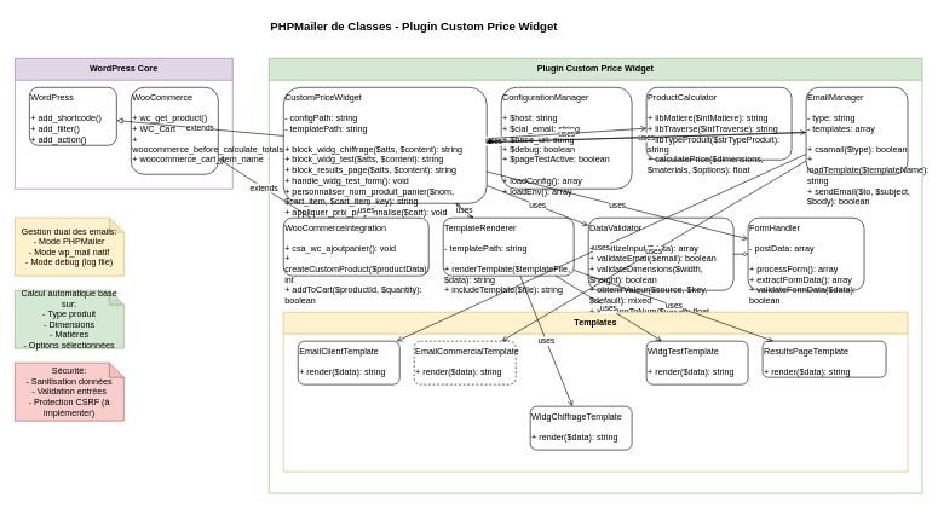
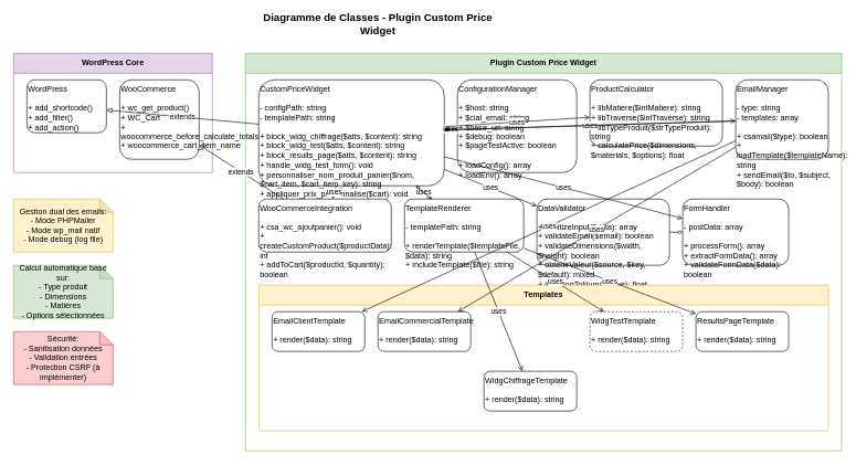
  <mxCell id="0" />
  <mxCell id="1" parent="0" />
- <mxCell id="2" value="PHPMailer de Classes - Plugin Custom Price Widget" style="text;html=1;strokeColor=none;fillColor=none;align=center;verticalAlign=middle;whiteSpace=wrap;rounded=0;fontSize=16;fontStyle=1;" vertex="1" parent="1"><mxGeometry x="370" y="20" width="400" height="30" as="geometry" /></mxCell>
+ <mxCell id="2" value="Diagramme de Classes - Plugin Custom Price Widget" style="text;html=1;strokeColor=none;fillColor=none;align=center;verticalAlign=middle;whiteSpace=wrap;rounded=0;fontSize=16;fontStyle=1;" vertex="1" parent="1"><mxGeometry x="370" y="20" width="400" height="30" as="geometry" /></mxCell>
  <mxCell id="3" value="WordPress Core" style="swimlane;whiteSpace=wrap;html=1;fontSize=12;fontStyle=1;startSize=30;fillColor=#e1d5e7;strokeColor=#9673a6;" vertex="1" parent="1"><mxGeometry x="20" y="80" width="300" height="180" as="geometry" /></mxCell>
  <mxCell id="4" value="WordPress&#10;&#10;+ add_shortcode()&#10;+ add_filter()&#10;+ add_action()" style="rounded=1;whiteSpace=wrap;html=1;align=left;verticalAlign=top;" vertex="1" parent="3"><mxGeometry x="20" y="40" width="120" height="80" as="geometry" /></mxCell>
  <mxCell id="5" value="WooCommerce&#10;&#10;+ wc_get_product()&#10;+ WC_Cart&#10;+ woocommerce_before_calculate_totals&#10;+ woocommerce_cart_item_name" style="rounded=1;whiteSpace=wrap;html=1;align=left;verticalAlign=top;" vertex="1" parent="3"><mxGeometry x="160" y="40" width="120" height="120" as="geometry" /></mxCell>
  <mxCell id="6" value="Plugin Custom Price Widget" style="swimlane;whiteSpace=wrap;html=1;fontSize=12;fontStyle=1;startSize=30;fillColor=#d5e8d4;strokeColor=#82b366;" vertex="1" parent="1"><mxGeometry x="370" y="80" width="900" height="600" as="geometry" /></mxCell>
  <mxCell id="7" value="CustomPriceWidget&#10;&#10;- configPath: string&#10;- templatePath: string&#10;&#10;+ block_widg_chiffrage($atts, $content): string&#10;+ block_widg_test($atts, $content): string&#10;+ block_results_page($atts, $content): string&#10;+ handle_widg_test_form(): void&#10;+ personnaliser_nom_produit_panier($nom, $cart_item, $cart_item_key): string&#10;+ appliquer_prix_personnalise($cart): void" style="rounded=1;whiteSpace=wrap;html=1;align=left;verticalAlign=top;" vertex="1" parent="6"><mxGeometry x="20" y="40" width="280" height="160" as="geometry" /></mxCell>
  <mxCell id="8" value="ConfigurationManager&#10;&#10;+ $host: string&#10;+ $cial_email: string&#10;+ $base_url: string&#10;+ $debug: boolean&#10;+ $pageTestActive: boolean&#10;&#10;+ loadConfig(): array&#10;+ loadEnv(): array" style="rounded=1;whiteSpace=wrap;html=1;align=left;verticalAlign=top;" vertex="1" parent="6"><mxGeometry x="320" y="40" width="180" height="140" as="geometry" /></mxCell>
  <mxCell id="9" value="ProductCalculator&#10;&#10;+ libMatiere($intMatiere): string&#10;+ libTraverse($intTraverse): string&#10;+ libTypeProduit($strTypeProduit): string&#10;+ calculatePrice($dimensions, $materials, $options): float" style="rounded=1;whiteSpace=wrap;html=1;align=left;verticalAlign=top;" vertex="1" parent="6"><mxGeometry x="520" y="40" width="200" height="100" as="geometry" /></mxCell>
  <mxCell id="10" value="EmailManager&#10;&#10;- type: string&#10;- templates: array&#10;&#10;+ csamail($type): boolean&#10;+ loadTemplate($templateName): string&#10;+ sendEmail($to, $subject, $body): boolean" style="rounded=1;whiteSpace=wrap;html=1;align=left;verticalAlign=top;" vertex="1" parent="6"><mxGeometry x="740" y="40" width="140" height="120" as="geometry" /></mxCell>
  <mxCell id="11" value="WooCommerceIntegration&#10;&#10;+ csa_wc_ajoutpanier(): void&#10;+ createCustomProduct($productData): int&#10;+ addToCart($productId, $quantity): boolean" style="rounded=1;whiteSpace=wrap;html=1;align=left;verticalAlign=top;" vertex="1" parent="6"><mxGeometry x="20" y="220" width="200" height="80" as="geometry" /></mxCell>
  <mxCell id="12" value="TemplateRenderer&#10;&#10;- templatePath: string&#10;&#10;+ renderTemplate($templateFile, $data): string&#10;+ includeTemplate($file): string" style="rounded=1;whiteSpace=wrap;html=1;align=left;verticalAlign=top;" vertex="1" parent="6"><mxGeometry x="240" y="220" width="180" height="80" as="geometry" /></mxCell>
  <mxCell id="13" value="DataValidator&#10;&#10;+ sanitizeInput($data): array&#10;+ validateEmail($email): boolean&#10;+ validateDimensions($width, $height): boolean&#10;+ obtenirValeur($source, $key, $default): mixed&#10;+ jotStringToNum($value): float" style="rounded=1;whiteSpace=wrap;html=1;align=left;verticalAlign=top;" vertex="1" parent="6"><mxGeometry x="440" y="220" width="200" height="100" as="geometry" /></mxCell>
  <mxCell id="14" value="FormHandler&#10;&#10;- postData: array&#10;&#10;+ processForm(): array&#10;+ extractFormData(): array&#10;+ validateFormData($data): boolean" style="rounded=1;whiteSpace=wrap;html=1;align=left;verticalAlign=top;" vertex="1" parent="6"><mxGeometry x="660" y="220" width="160" height="100" as="geometry" /></mxCell>
  <mxCell id="15" value="Templates" style="swimlane;whiteSpace=wrap;html=1;fontSize=12;fontStyle=1;startSize=30;fillColor=#fff2cc;strokeColor=#d6b656;" vertex="1" parent="6"><mxGeometry x="20" y="350" width="860" height="220" as="geometry" /></mxCell>
  <mxCell id="16" value="EmailClientTemplate&#10;&#10;+ render($data): string" style="rounded=1;whiteSpace=wrap;html=1;align=left;verticalAlign=top;" vertex="1" parent="15"><mxGeometry x="20" y="40" width="140" height="60" as="geometry" /></mxCell>
- <mxCell id="17" value="EmailCommercialTemplate&#10;&#10;+ render($data): string" style="rounded=1;whiteSpace=wrap;html=1;align=left;verticalAlign=top;dashed=1;" vertex="1" parent="15"><mxGeometry x="180" y="40" width="140" height="60" as="geometry" /></mxCell>
+ <mxCell id="17" value="EmailCommercialTemplate&#10;&#10;+ render($data): string" style="rounded=1;whiteSpace=wrap;html=1;align=left;verticalAlign=top;" vertex="1" parent="15"><mxGeometry x="180" y="40" width="140" height="60" as="geometry" /></mxCell>
  <mxCell id="18" value="WidgChiffrageTemplate&#10;&#10;+ render($data): string" style="rounded=1;whiteSpace=wrap;html=1;align=left;verticalAlign=top;" vertex="1" parent="15"><mxGeometry x="340" y="130" width="140" height="60" as="geometry" /></mxCell>
- <mxCell id="19" value="WidgTestTemplate&#10;&#10;+ render($data): string" style="rounded=1;whiteSpace=wrap;html=1;align=left;verticalAlign=top;" vertex="1" parent="15"><mxGeometry x="500" y="40" width="140" height="60" as="geometry" /></mxCell>
- <mxCell id="20" value="ResultsPageTemplate&#10;&#10;+ render($data): string" style="rounded=1;whiteSpace=wrap;html=1;align=left;verticalAlign=top;" vertex="1" parent="15"><mxGeometry x="660" y="40" width="170" height="50" as="geometry" /></mxCell>
+ <mxCell id="19" value="WidgTestTemplate&#10;&#10;+ render($data): string" style="rounded=1;whiteSpace=wrap;html=1;align=left;verticalAlign=top;dashed=1;" vertex="1" parent="15"><mxGeometry x="500" y="40" width="140" height="60" as="geometry" /></mxCell>
+ <mxCell id="20" value="ResultsPageTemplate&#10;&#10;+ render($data): string" style="rounded=1;whiteSpace=wrap;html=1;align=left;verticalAlign=top;" vertex="1" parent="15"><mxGeometry x="660" y="40" width="140" height="60" as="geometry" /></mxCell>
  <mxCell id="21" value="uses" style="endArrow=open;endFill=1;html=1;rounded=0;" edge="1" parent="1" source="7" target="8"><mxGeometry width="160" relative="1" as="geometry"><mxPoint x="670" y="200" as="sourcePoint" /><mxPoint x="690" y="200" as="targetPoint" /></mxGeometry></mxCell>
  <mxCell id="22" value="uses" style="endArrow=open;endFill=1;html=1;rounded=0;" edge="1" parent="1" source="7" target="9"><mxGeometry width="160" relative="1" as="geometry"><mxPoint x="670" y="160" as="sourcePoint" /><mxPoint x="890" y="160" as="targetPoint" /></mxGeometry></mxCell>
  <mxCell id="23" value="uses" style="endArrow=open;endFill=1;html=1;rounded=0;" edge="1" parent="1" source="7" target="10"><mxGeometry width="160" relative="1" as="geometry"><mxPoint x="670" y="140" as="sourcePoint" /><mxPoint x="1110" y="140" as="targetPoint" /></mxGeometry></mxCell>
  <mxCell id="24" value="uses" style="endArrow=open;endFill=1;html=1;rounded=0;" edge="1" parent="1" source="7" target="11"><mxGeometry width="160" relative="1" as="geometry"><mxPoint x="530" y="240" as="sourcePoint" /><mxPoint x="490" y="300" as="targetPoint" /></mxGeometry></mxCell>
  <mxCell id="25" value="uses" style="endArrow=open;endFill=1;html=1;rounded=0;" edge="1" parent="1" source="7" target="12"><mxGeometry width="160" relative="1" as="geometry"><mxPoint x="530" y="240" as="sourcePoint" /><mxPoint x="700" y="300" as="targetPoint" /></mxGeometry></mxCell>
  <mxCell id="26" value="uses" style="endArrow=open;endFill=1;html=1;rounded=0;" edge="1" parent="1" source="7" target="13"><mxGeometry width="160" relative="1" as="geometry"><mxPoint x="670" y="240" as="sourcePoint" /><mxPoint x="810" y="320" as="targetPoint" /></mxGeometry></mxCell>
  <mxCell id="27" value="uses" style="endArrow=open;endFill=1;html=1;rounded=0;" edge="1" parent="1" source="7" target="14"><mxGeometry width="160" relative="1" as="geometry"><mxPoint x="670" y="240" as="sourcePoint" /><mxPoint x="1030" y="320" as="targetPoint" /></mxGeometry></mxCell>
  <mxCell id="28" value="uses" style="endArrow=open;endFill=1;html=1;rounded=0;" edge="1" parent="1" source="10" target="16"><mxGeometry width="160" relative="1" as="geometry"><mxPoint x="1110" y="200" as="sourcePoint" /><mxPoint x="460" y="470" as="targetPoint" /></mxGeometry></mxCell>
  <mxCell id="29" value="uses" style="endArrow=open;endFill=1;html=1;rounded=0;" edge="1" parent="1" source="10" target="17"><mxGeometry width="160" relative="1" as="geometry"><mxPoint x="1110" y="200" as="sourcePoint" /><mxPoint x="620" y="470" as="targetPoint" /></mxGeometry></mxCell>
  <mxCell id="30" value="uses" style="endArrow=open;endFill=1;html=1;rounded=0;" edge="1" parent="1" source="12" target="18"><mxGeometry width="160" relative="1" as="geometry"><mxPoint x="700" y="340" as="sourcePoint" /><mxPoint x="780" y="470" as="targetPoint" /></mxGeometry></mxCell>
  <mxCell id="31" value="uses" style="endArrow=open;endFill=1;html=1;rounded=0;" edge="1" parent="1" source="12" target="19"><mxGeometry width="160" relative="1" as="geometry"><mxPoint x="700" y="340" as="sourcePoint" /><mxPoint x="940" y="470" as="targetPoint" /></mxGeometry></mxCell>
  <mxCell id="32" value="uses" style="endArrow=open;endFill=1;html=1;rounded=0;" edge="1" parent="1" source="12" target="20"><mxGeometry width="160" relative="1" as="geometry"><mxPoint x="700" y="340" as="sourcePoint" /><mxPoint x="1100" y="470" as="targetPoint" /></mxGeometry></mxCell>
  <mxCell id="33" value="extends" style="endArrow=block;endFill=0;html=1;rounded=0;" edge="1" parent="1" source="11" target="5"><mxGeometry width="160" relative="1" as="geometry"><mxPoint x="390" y="340" as="sourcePoint" /><mxPoint x="240" y="180" as="targetPoint" /></mxGeometry></mxCell>
  <mxCell id="34" value="extends" style="endArrow=block;endFill=0;html=1;rounded=0;" edge="1" parent="1" source="7" target="4"><mxGeometry width="160" relative="1" as="geometry"><mxPoint x="390" y="160" as="sourcePoint" /><mxPoint x="140" y="160" as="targetPoint" /></mxGeometry></mxCell>
  <mxCell id="35" value="" style="endArrow=diamondThin;endFill=1;html=1;rounded=0;" edge="1" parent="1" source="8" target="7"><mxGeometry width="160" relative="1" as="geometry"><mxPoint x="690" y="140" as="sourcePoint" /><mxPoint x="670" y="140" as="targetPoint" /></mxGeometry></mxCell>
  <mxCell id="36" value="" style="endArrow=diamondThin;endFill=1;html=1;rounded=0;" edge="1" parent="1" source="10" target="7"><mxGeometry width="160" relative="1" as="geometry"><mxPoint x="1110" y="120" as="sourcePoint" /><mxPoint x="670" y="120" as="targetPoint" /></mxGeometry></mxCell>
  <mxCell id="37" value="" style="endArrow=diamondThin;endFill=0;html=1;rounded=0;" edge="1" parent="1" source="12" target="7"><mxGeometry width="160" relative="1" as="geometry"><mxPoint x="610" y="300" as="sourcePoint" /><mxPoint x="530" y="240" as="targetPoint" /></mxGeometry></mxCell>
  <mxCell id="38" value="" style="endArrow=diamondThin;endFill=0;html=1;rounded=0;" edge="1" parent="1" source="13" target="14"><mxGeometry width="160" relative="1" as="geometry"><mxPoint x="810" y="320" as="sourcePoint" /><mxPoint x="1030" y="320" as="targetPoint" /></mxGeometry></mxCell>
  <mxCell id="39" value="Gestion dual des emails:&#10;- Mode PHPMailer&#10;- Mode wp_mail natif&#10;- Mode debug (log file)" style="shape=note;whiteSpace=wrap;html=1;backgroundTip=1;darkOpacity=0.05;size=20;fillColor=#fff2cc;strokeColor=#d6b656;" vertex="1" parent="1"><mxGeometry x="20" y="300" width="150" height="80" as="geometry" /></mxCell>
  <mxCell id="40" value="Calcul automatique basé sur:&#10;- Type produit&#10;- Dimensions&#10;- Matières&#10;- Options sélectionnées" style="shape=note;whiteSpace=wrap;html=1;backgroundTip=1;darkOpacity=0.05;size=20;fillColor=#d5e8d4;strokeColor=#82b366;" vertex="1" parent="1"><mxGeometry x="20" y="400" width="150" height="80" as="geometry" /></mxCell>
  <mxCell id="41" value="Sécurité:&#10;- Sanitisation données&#10;- Validation entrées&#10;- Protection CSRF (à implémenter)" style="shape=note;whiteSpace=wrap;html=1;backgroundTip=1;darkOpacity=0.05;size=20;fillColor=#f8cecc;strokeColor=#b85450;" vertex="1" parent="1"><mxGeometry x="20" y="500" width="150" height="80" as="geometry" /></mxCell>
